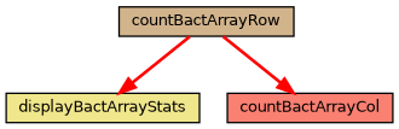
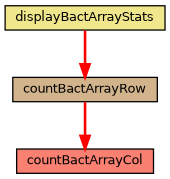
  digraph {
    rankdir=TB
    node [color=black fontname=Helvetica fontsize=10 shape=record style=filled]
    edge [color=red fontname=Helvetica fontsize=10 labelfontname=Helvetica labelfontsize=10 style=bold]
    n1 [fillcolor=khaki fontcolor=black height=0.2 label=displayBactArrayStats width=0.4]
    n2 [fillcolor=tan height=0.2 label=countBactArrayRow width=0.4]
    n3 [fillcolor=salmon height=0.2 label=countBactArrayCol width=0.4]
-   n2 -> n1
+   n1 -> n2
    n2 -> n3
  }
